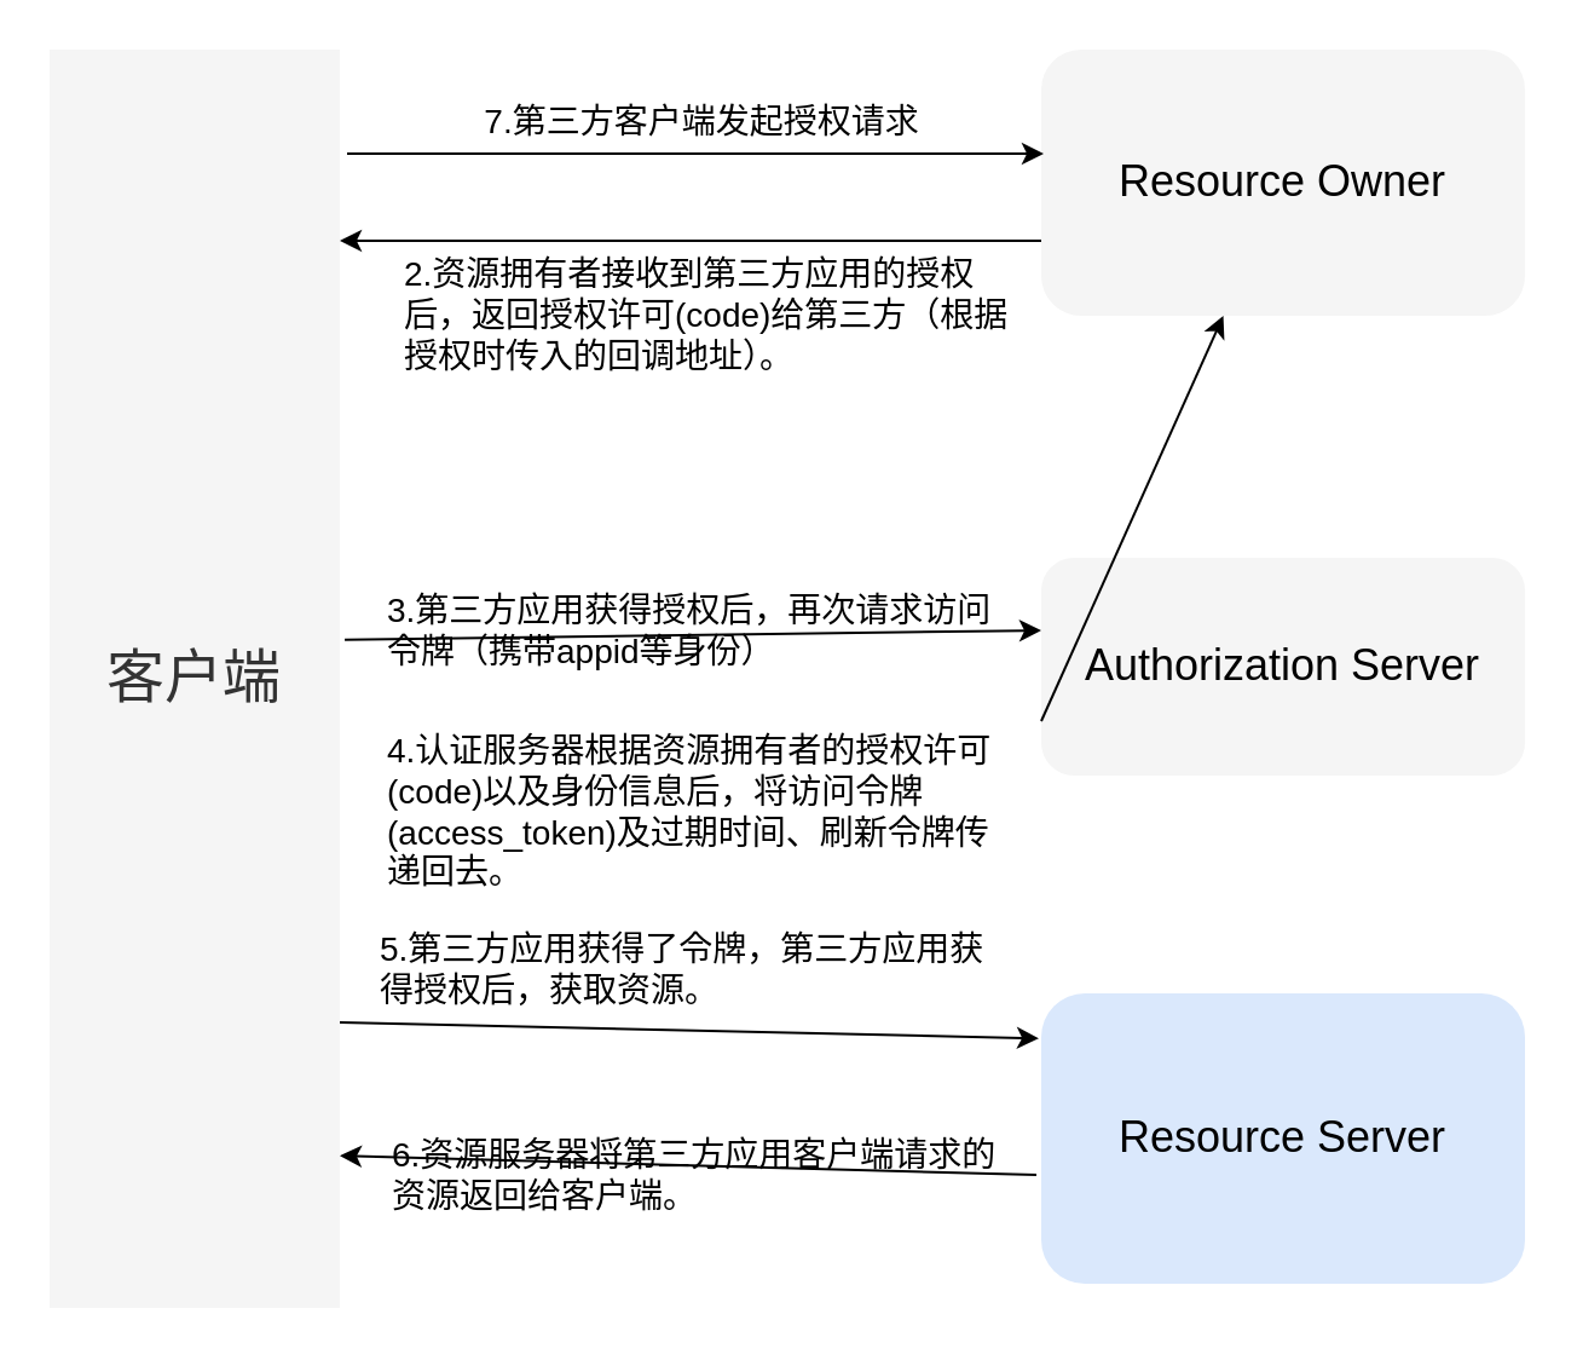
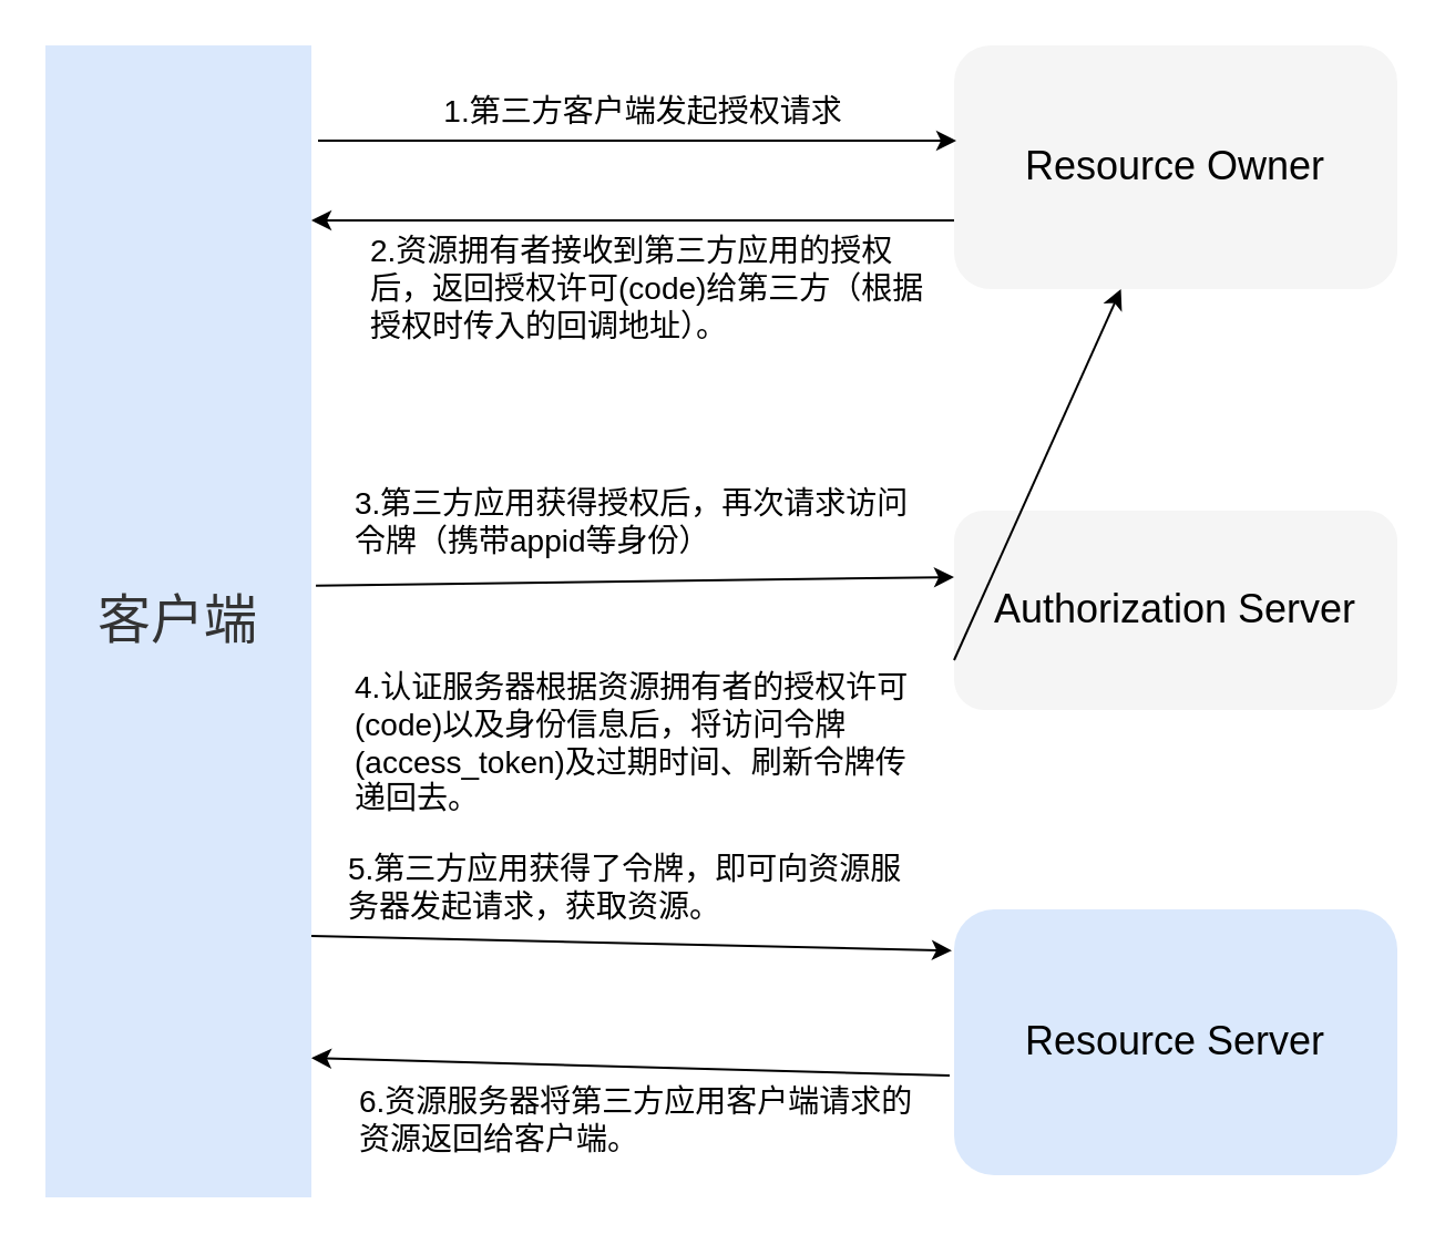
  <mxCell id="0" />
  <mxCell id="1" parent="0" />
- <mxCell id="2" value="&lt;font style=&quot;font-size: 24px&quot;&gt;客户端&lt;/font&gt;" style="rounded=0;whiteSpace=wrap;html=1;fillColor=#f5f5f5;strokeColor=none;fontColor=#333333;" vertex="1" parent="1"><mxGeometry x="20" y="20" width="120" height="520" as="geometry" /></mxCell>
+ <mxCell id="2" value="&lt;font style=&quot;font-size: 24px&quot;&gt;客户端&lt;/font&gt;" style="rounded=0;whiteSpace=wrap;html=1;fillColor=#dae8fc;strokeColor=none;fontColor=#333333;" vertex="1" parent="1"><mxGeometry x="20" y="20" width="120" height="520" as="geometry" /></mxCell>
  <mxCell id="3" value="&lt;font style=&quot;font-size: 18px&quot;&gt;Resource Owner&lt;/font&gt;" style="rounded=1;whiteSpace=wrap;html=1;fillColor=#f5f5f5;strokeColor=none;" vertex="1" parent="1"><mxGeometry x="430" y="20" width="200" height="110" as="geometry" /></mxCell>
  <mxCell id="4" value="&lt;font style=&quot;font-size: 18px&quot;&gt;Authorization Server&lt;/font&gt;" style="rounded=1;whiteSpace=wrap;html=1;fillColor=#f5f5f5;strokeColor=none;" vertex="1" parent="1"><mxGeometry x="430" y="230" width="200" height="90" as="geometry" /></mxCell>
  <mxCell id="5" value="&lt;font style=&quot;font-size: 18px&quot;&gt;Resource Server&lt;/font&gt;" style="rounded=1;whiteSpace=wrap;html=1;fillColor=#dae8fc;strokeColor=none;" vertex="1" parent="1"><mxGeometry x="430" y="410" width="200" height="120" as="geometry" /></mxCell>
  <mxCell id="6" value="" style="endArrow=classic;html=1;entryX=0.005;entryY=0.391;entryDx=0;entryDy=0;entryPerimeter=0;" edge="1" parent="1" target="3"><mxGeometry width="50" height="50" relative="1" as="geometry"><mxPoint x="143" y="63" as="sourcePoint" /><mxPoint x="240" y="20" as="targetPoint" /></mxGeometry></mxCell>
- <mxCell id="7" value="&lt;font style=&quot;font-size: 14px&quot;&gt;7.第三方客户端发起授权请求&lt;/font&gt;" style="text;html=1;strokeColor=none;fillColor=none;align=center;verticalAlign=middle;whiteSpace=wrap;rounded=0;" vertex="1" parent="1"><mxGeometry x="170" y="40" width="240" height="20" as="geometry" /></mxCell>
+ <mxCell id="7" value="&lt;font style=&quot;font-size: 14px&quot;&gt;1.第三方客户端发起授权请求&lt;/font&gt;" style="text;html=1;strokeColor=none;fillColor=none;align=center;verticalAlign=middle;whiteSpace=wrap;rounded=0;" vertex="1" parent="1"><mxGeometry x="170" y="40" width="240" height="20" as="geometry" /></mxCell>
  <mxCell id="8" value="" style="endArrow=classic;html=1;" edge="1" parent="1"><mxGeometry width="50" height="50" relative="1" as="geometry"><mxPoint x="430" y="99" as="sourcePoint" /><mxPoint x="140" y="99" as="targetPoint" /></mxGeometry></mxCell>
  <mxCell id="9" value="&lt;font style=&quot;font-size: 14px&quot;&gt;2.资源拥有者接收到第三方应用的授权后，返回授权许可(code)给第三方（根据授权时传入的回调地址）。&lt;/font&gt;" style="text;html=1;strokeColor=none;fillColor=none;align=left;verticalAlign=middle;whiteSpace=wrap;rounded=0;" vertex="1" parent="1"><mxGeometry x="165" y="115" width="255" height="30" as="geometry" /></mxCell>
  <mxCell id="10" value="" style="endArrow=classic;html=1;exitX=1.017;exitY=0.469;exitDx=0;exitDy=0;exitPerimeter=0;" edge="1" parent="1" source="2"><mxGeometry width="50" height="50" relative="1" as="geometry"><mxPoint x="150" y="260" as="sourcePoint" /><mxPoint x="430" y="260" as="targetPoint" /></mxGeometry></mxCell>
- <mxCell id="11" value="&lt;font style=&quot;font-size: 14px&quot;&gt;3.第三方应用获得授权后，再次请求访问令牌（携带appid等身份）&lt;/font&gt;" style="text;html=1;strokeColor=none;fillColor=none;align=left;verticalAlign=middle;whiteSpace=wrap;rounded=0;" vertex="1" parent="1"><mxGeometry x="157.5" y="245" width="255" height="30" as="geometry" /></mxCell>
+ <mxCell id="11" value="&lt;font style=&quot;font-size: 14px&quot;&gt;3.第三方应用获得授权后，再次请求访问令牌（携带appid等身份）&lt;/font&gt;" style="text;html=1;strokeColor=none;fillColor=none;align=left;verticalAlign=middle;whiteSpace=wrap;rounded=0;" vertex="1" parent="1"><mxGeometry x="157.5" y="220" width="255" height="30" as="geometry" /></mxCell>
  <mxCell id="12" value="" style="endArrow=classic;html=1;exitX=0;exitY=0.75;exitDx=0;exitDy=0;" edge="1" parent="1" source="4" target="3"><mxGeometry width="50" height="50" relative="1" as="geometry"><mxPoint x="180" y="340" as="sourcePoint" /><mxPoint x="230" y="290" as="targetPoint" /></mxGeometry></mxCell>
  <mxCell id="13" value="&lt;font style=&quot;font-size: 14px&quot;&gt;4.认证服务器根据资源拥有者的授权许可(code)以及身份信息后，将访问令牌(access_token)及过期时间、刷新令牌传递回去。&lt;/font&gt;" style="text;html=1;strokeColor=none;fillColor=none;align=left;verticalAlign=middle;whiteSpace=wrap;rounded=0;" vertex="1" parent="1"><mxGeometry x="157.5" y="320" width="255" height="30" as="geometry" /></mxCell>
  <mxCell id="14" value="" style="endArrow=classic;html=1;entryX=-0.005;entryY=0.155;entryDx=0;entryDy=0;entryPerimeter=0;exitX=1;exitY=0.773;exitDx=0;exitDy=0;exitPerimeter=0;" edge="1" parent="1" source="2" target="5"><mxGeometry width="50" height="50" relative="1" as="geometry"><mxPoint x="143" y="430" as="sourcePoint" /><mxPoint x="270" y="430" as="targetPoint" /></mxGeometry></mxCell>
- <mxCell id="15" value="&lt;font style=&quot;font-size: 14px&quot;&gt;5.第三方应用获得了令牌，第三方应用获得授权后，获取资源。&lt;/font&gt;" style="text;html=1;strokeColor=none;fillColor=none;align=left;verticalAlign=middle;whiteSpace=wrap;rounded=0;" vertex="1" parent="1"><mxGeometry x="155" y="385" width="255" height="30" as="geometry" /></mxCell>
+ <mxCell id="15" value="&lt;font style=&quot;font-size: 14px&quot;&gt;5.第三方应用获得了令牌，即可向资源服务器发起请求，获取资源。&lt;/font&gt;" style="text;html=1;strokeColor=none;fillColor=none;align=left;verticalAlign=middle;whiteSpace=wrap;rounded=0;" vertex="1" parent="1"><mxGeometry x="155" y="385" width="255" height="30" as="geometry" /></mxCell>
  <mxCell id="16" value="" style="endArrow=classic;html=1;entryX=1;entryY=0.879;entryDx=0;entryDy=0;entryPerimeter=0;exitX=-0.01;exitY=0.625;exitDx=0;exitDy=0;exitPerimeter=0;" edge="1" parent="1" source="5" target="2"><mxGeometry width="50" height="50" relative="1" as="geometry"><mxPoint x="210" y="530" as="sourcePoint" /><mxPoint x="260" y="480" as="targetPoint" /></mxGeometry></mxCell>
- <mxCell id="17" value="&lt;font style=&quot;font-size: 14px&quot;&gt;6.资源服务器将第三方应用客户端请求的资源返回给客户端。&lt;/font&gt;" style="text;html=1;strokeColor=none;fillColor=none;align=left;verticalAlign=middle;whiteSpace=wrap;rounded=0;" vertex="1" parent="1"><mxGeometry x="160" y="470" width="255" height="30" as="geometry" /></mxCell>
+ <mxCell id="17" value="&lt;font style=&quot;font-size: 14px&quot;&gt;6.资源服务器将第三方应用客户端请求的资源返回给客户端。&lt;/font&gt;" style="text;html=1;strokeColor=none;fillColor=none;align=left;verticalAlign=middle;whiteSpace=wrap;rounded=0;" vertex="1" parent="1"><mxGeometry x="160" y="490" width="255" height="30" as="geometry" /></mxCell>
